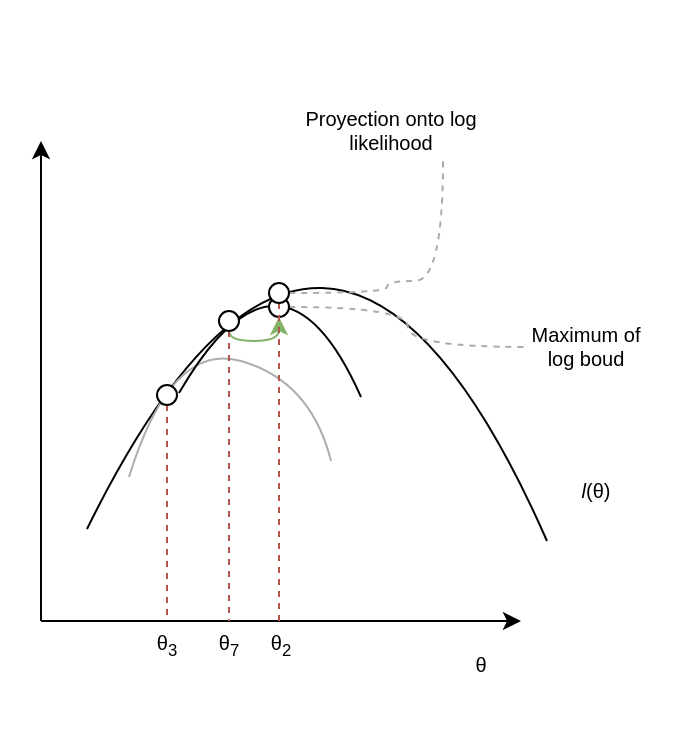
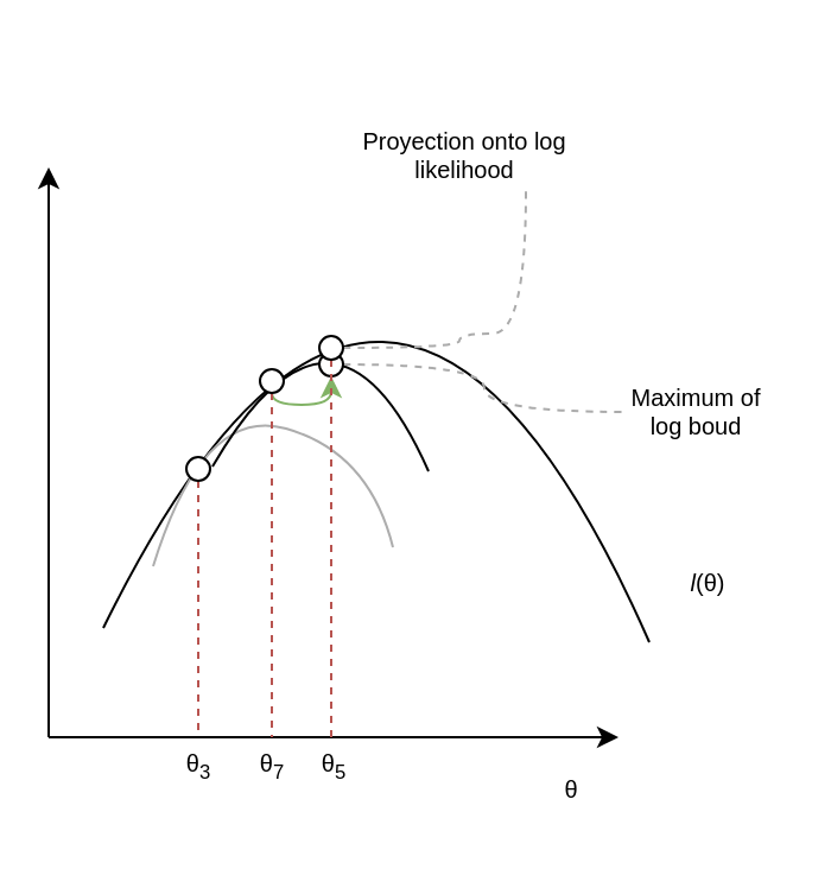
  <mxCell id="0" />
  <mxCell id="1" parent="0" />
  <mxCell id="2" value="" style="endArrow=classic;html=1;rounded=0;endFill=1;" edge="1" parent="1"><mxGeometry width="50" height="50" relative="1" as="geometry"><mxPoint x="20" y="310" as="sourcePoint" /><mxPoint x="260" y="310" as="targetPoint" /></mxGeometry></mxCell>
  <mxCell id="3" value="" style="endArrow=classic;html=1;rounded=0;endFill=1;" edge="1" parent="1"><mxGeometry width="50" height="50" relative="1" as="geometry"><mxPoint x="20" y="310" as="sourcePoint" /><mxPoint x="20" y="70" as="targetPoint" /></mxGeometry></mxCell>
  <mxCell id="4" value="" style="endArrow=none;html=1;curved=1;" edge="1" parent="1"><mxGeometry width="50" height="50" relative="1" as="geometry"><mxPoint x="273" y="270" as="sourcePoint" /><mxPoint x="43" y="264" as="targetPoint" /><Array as="points"><mxPoint x="163" y="20" /></Array></mxGeometry></mxCell>
  <mxCell id="5" value="" style="endArrow=none;html=1;curved=1;fillColor=#f5f5f5;strokeColor=#ADADAD;" edge="1" parent="1"><mxGeometry width="50" height="50" relative="1" as="geometry"><mxPoint x="165" y="230" as="sourcePoint" /><mxPoint x="64" y="238" as="targetPoint" /><Array as="points"><mxPoint x="155" y="190" /><mxPoint x="85" y="170" /></Array></mxGeometry></mxCell>
  <mxCell id="6" style="edgeStyle=orthogonalEdgeStyle;curved=1;orthogonalLoop=1;jettySize=auto;html=1;dashed=1;fontSize=10;startArrow=none;startFill=0;endArrow=none;endFill=0;strokeColor=#b85450;fillColor=#f8cecc;" edge="1" parent="1" source="7"><mxGeometry relative="1" as="geometry"><mxPoint x="83" y="310" as="targetPoint" /></mxGeometry></mxCell>
  <mxCell id="7" value="" style="ellipse;whiteSpace=wrap;html=1;fontSize=10;" vertex="1" parent="1"><mxGeometry x="78" y="192" width="10" height="10" as="geometry" /></mxCell>
  <mxCell id="8" value="θ&lt;sub&gt;3&lt;/sub&gt;" style="text;html=1;strokeColor=none;fillColor=none;align=center;verticalAlign=middle;whiteSpace=wrap;rounded=0;fontSize=10;" vertex="1" parent="1"><mxGeometry x="75.5" y="310" width="15" height="24" as="geometry" /></mxCell>
  <mxCell id="9" value="&lt;i&gt;l&lt;/i&gt;(θ)" style="text;html=1;strokeColor=none;fillColor=none;align=center;verticalAlign=middle;whiteSpace=wrap;rounded=0;fontSize=10;" vertex="1" parent="1"><mxGeometry x="268" y="230" width="60" height="30" as="geometry" /></mxCell>
  <mxCell id="10" value="θ" style="text;html=1;strokeColor=none;fillColor=none;align=center;verticalAlign=middle;whiteSpace=wrap;rounded=0;fontSize=10;" vertex="1" parent="1"><mxGeometry x="233" y="320" width="15" height="24" as="geometry" /></mxCell>
  <mxCell id="11" value="Maximum of log boud" style="text;html=1;strokeColor=none;fillColor=none;align=center;verticalAlign=middle;whiteSpace=wrap;rounded=0;fontSize=10;" vertex="1" parent="1"><mxGeometry x="263" y="158" width="60" height="30" as="geometry" /></mxCell>
  <mxCell id="12" value="Proyection onto log likelihood" style="text;html=1;strokeColor=none;fillColor=none;align=center;verticalAlign=middle;whiteSpace=wrap;rounded=0;fontSize=10;" vertex="1" parent="1"><mxGeometry x="138" y="50" width="115" height="30" as="geometry" /></mxCell>
  <mxCell id="13" value="θ&lt;sub&gt;7&lt;/sub&gt;" style="text;html=1;strokeColor=none;fillColor=none;align=center;verticalAlign=middle;whiteSpace=wrap;rounded=0;fontSize=10;" vertex="1" parent="1"><mxGeometry x="106.5" y="310" width="15" height="24" as="geometry" /></mxCell>
  <mxCell id="14" value="" style="endArrow=none;html=1;curved=1;" edge="1" parent="1"><mxGeometry width="50" height="50" relative="1" as="geometry"><mxPoint x="180" y="198" as="sourcePoint" /><mxPoint x="89" y="196" as="targetPoint" /><Array as="points"><mxPoint x="140" y="108" /></Array></mxGeometry></mxCell>
  <mxCell id="15" style="edgeStyle=orthogonalEdgeStyle;curved=1;orthogonalLoop=1;jettySize=auto;html=1;entryX=0.5;entryY=1;entryDx=0;entryDy=0;fontSize=10;startArrow=none;startFill=0;endArrow=classic;endFill=1;strokeColor=#82b366;fillColor=#d5e8d4;" edge="1" parent="1" source="17" target="19"><mxGeometry relative="1" as="geometry"><Array as="points"><mxPoint x="114" y="170" /><mxPoint x="139" y="170" /></Array></mxGeometry></mxCell>
  <mxCell id="16" style="edgeStyle=orthogonalEdgeStyle;curved=1;orthogonalLoop=1;jettySize=auto;html=1;dashed=1;fontSize=10;startArrow=none;startFill=0;endArrow=none;endFill=0;strokeColor=#b85450;fillColor=#f8cecc;" edge="1" parent="1" source="17"><mxGeometry relative="1" as="geometry"><mxPoint x="114" y="310" as="targetPoint" /></mxGeometry></mxCell>
  <mxCell id="17" value="" style="ellipse;whiteSpace=wrap;html=1;fontSize=10;" vertex="1" parent="1"><mxGeometry x="109" y="155" width="10" height="10" as="geometry" /></mxCell>
  <mxCell id="18" style="edgeStyle=orthogonalEdgeStyle;curved=1;orthogonalLoop=1;jettySize=auto;html=1;entryX=0;entryY=0.5;entryDx=0;entryDy=0;dashed=1;fontSize=10;startArrow=none;startFill=0;endArrow=none;endFill=0;strokeColor=#ABABAB;" edge="1" parent="1" source="19" target="11"><mxGeometry relative="1" as="geometry" /></mxCell>
  <mxCell id="19" value="" style="ellipse;whiteSpace=wrap;html=1;fontSize=10;" vertex="1" parent="1"><mxGeometry x="134" y="148" width="10" height="10" as="geometry" /></mxCell>
  <mxCell id="20" style="edgeStyle=orthogonalEdgeStyle;curved=1;orthogonalLoop=1;jettySize=auto;html=1;fontSize=10;startArrow=none;startFill=0;endArrow=none;endFill=0;strokeColor=#ABABAB;dashed=1;" edge="1" parent="1" source="22" target="12"><mxGeometry relative="1" as="geometry"><Array as="points"><mxPoint x="193" y="146" /><mxPoint x="193" y="140" /><mxPoint x="221" y="140" /></Array></mxGeometry></mxCell>
  <mxCell id="21" style="edgeStyle=orthogonalEdgeStyle;curved=1;orthogonalLoop=1;jettySize=auto;html=1;dashed=1;fontSize=10;startArrow=none;startFill=0;endArrow=none;endFill=0;strokeColor=#b85450;fillColor=#f8cecc;" edge="1" parent="1" source="22"><mxGeometry relative="1" as="geometry"><mxPoint x="139" y="310" as="targetPoint" /></mxGeometry></mxCell>
  <mxCell id="22" value="" style="ellipse;whiteSpace=wrap;html=1;fontSize=10;" vertex="1" parent="1"><mxGeometry x="134" y="141" width="10" height="10" as="geometry" /></mxCell>
- <mxCell id="23" value="θ&lt;sub&gt;2&lt;/sub&gt;" style="text;html=1;strokeColor=none;fillColor=none;align=center;verticalAlign=middle;whiteSpace=wrap;rounded=0;fontSize=10;" vertex="1" parent="1"><mxGeometry x="133" y="310" width="15" height="24" as="geometry" /></mxCell>
+ <mxCell id="23" value="θ&lt;sub&gt;5&lt;/sub&gt;" style="text;html=1;strokeColor=none;fillColor=none;align=center;verticalAlign=middle;whiteSpace=wrap;rounded=0;fontSize=10;" vertex="1" parent="1"><mxGeometry x="133" y="310" width="15" height="24" as="geometry" /></mxCell>
